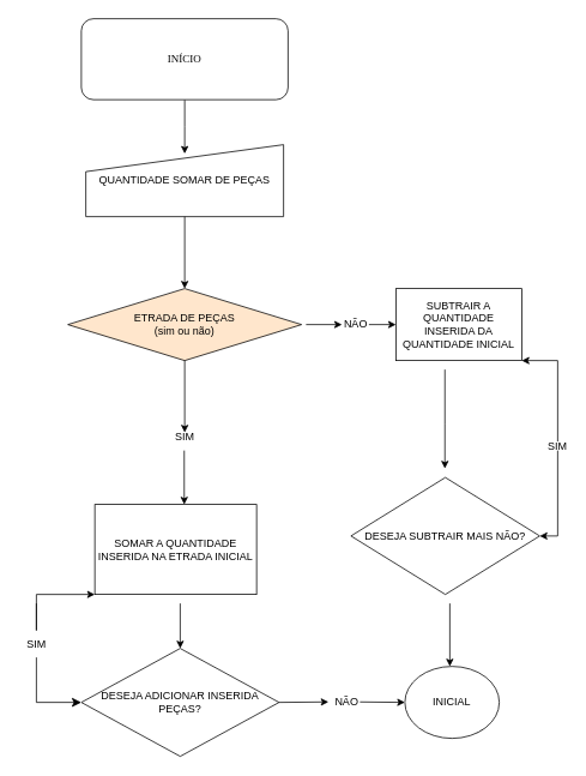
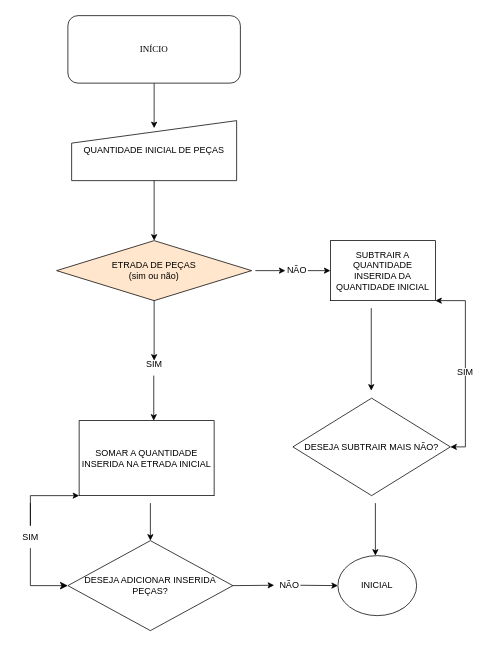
  <mxCell id="0" />
  <mxCell id="1" parent="0" />
  <mxCell id="2" value="" style="edgeStyle=orthogonalEdgeStyle;rounded=0;orthogonalLoop=1;jettySize=auto;html=1;" edge="1" parent="1" source="3"><mxGeometry relative="1" as="geometry"><mxPoint x="205" y="170" as="targetPoint" /></mxGeometry></mxCell>
  <mxCell id="3" value="&lt;font face=&quot;Times New Roman&quot;&gt;&lt;font style=&quot;vertical-align: inherit;&quot;&gt;&lt;font style=&quot;vertical-align: inherit;&quot;&gt;INÍCIO&lt;/font&gt;&lt;/font&gt;&lt;/font&gt;" style="whiteSpace=wrap;html=1;rounded=1;" vertex="1" parent="1"><mxGeometry x="90" y="20" width="230" height="90" as="geometry" /></mxCell>
- <mxCell id="4" value="&lt;font style=&quot;vertical-align: inherit;&quot;&gt;&lt;font style=&quot;vertical-align: inherit;&quot;&gt;QUANTIDADE SOMAR DE PEÇAS&lt;/font&gt;&lt;/font&gt;" style="shape=manualInput;whiteSpace=wrap;html=1;fillColor=none;" vertex="1" parent="1"><mxGeometry x="95" y="160" width="220" height="80" as="geometry" /></mxCell>
+ <mxCell id="4" value="&lt;font style=&quot;vertical-align: inherit;&quot;&gt;&lt;font style=&quot;vertical-align: inherit;&quot;&gt;QUANTIDADE INICIAL DE PEÇAS&lt;/font&gt;&lt;/font&gt;" style="shape=manualInput;whiteSpace=wrap;html=1;fillColor=none;" vertex="1" parent="1"><mxGeometry x="95" y="160" width="220" height="80" as="geometry" /></mxCell>
  <mxCell id="5" value="" style="edgeStyle=none;orthogonalLoop=1;jettySize=auto;html=1;rounded=0;exitX=0.5;exitY=1;exitDx=0;exitDy=0;" edge="1" parent="1" source="4"><mxGeometry width="100" relative="1" as="geometry"><mxPoint x="200" y="260" as="sourcePoint" /><mxPoint x="205" y="320" as="targetPoint" /><Array as="points" /></mxGeometry></mxCell>
  <mxCell id="6" value="&lt;font style=&quot;vertical-align: inherit;&quot;&gt;&lt;font style=&quot;vertical-align: inherit;&quot;&gt;&lt;font style=&quot;vertical-align: inherit;&quot;&gt;&lt;font style=&quot;vertical-align: inherit;&quot;&gt;ETRADA DE PEÇAS &lt;br&gt;(sim ou não)&lt;/font&gt;&lt;/font&gt;&lt;/font&gt;&lt;/font&gt;" style="rhombus;whiteSpace=wrap;html=1;fillColor=#ffe6cc;" vertex="1" parent="1"><mxGeometry x="75" y="320" width="260" height="80" as="geometry" /></mxCell>
  <mxCell id="7" value="" style="edgeStyle=none;orthogonalLoop=1;jettySize=auto;html=1;rounded=0;exitX=0.5;exitY=1;exitDx=0;exitDy=0;" edge="1" parent="1" source="6"><mxGeometry width="80" relative="1" as="geometry"><mxPoint x="210" y="410" as="sourcePoint" /><mxPoint x="205" y="480" as="targetPoint" /><Array as="points" /></mxGeometry></mxCell>
  <mxCell id="8" value="&lt;font style=&quot;vertical-align: inherit;&quot;&gt;&lt;font style=&quot;vertical-align: inherit;&quot;&gt;&lt;font style=&quot;vertical-align: inherit;&quot;&gt;&lt;font style=&quot;vertical-align: inherit;&quot;&gt;&lt;font style=&quot;vertical-align: inherit;&quot;&gt;&lt;font style=&quot;vertical-align: inherit;&quot;&gt;&lt;font style=&quot;vertical-align: inherit;&quot;&gt;&lt;font style=&quot;vertical-align: inherit;&quot;&gt;SIM&lt;/font&gt;&lt;/font&gt;&lt;/font&gt;&lt;/font&gt;&lt;/font&gt;&lt;/font&gt;&lt;/font&gt;&lt;/font&gt;" style="text;html=1;align=center;verticalAlign=middle;resizable=0;points=[];autosize=1;strokeColor=none;fillColor=none;" vertex="1" parent="1"><mxGeometry x="185" y="470" width="40" height="30" as="geometry" /></mxCell>
  <mxCell id="9" value="" style="edgeStyle=none;orthogonalLoop=1;jettySize=auto;html=1;rounded=0;" edge="1" parent="1"><mxGeometry width="80" relative="1" as="geometry"><mxPoint x="204.5" y="500" as="sourcePoint" /><mxPoint x="204.5" y="560" as="targetPoint" /><Array as="points" /></mxGeometry></mxCell>
  <mxCell id="10" value="&lt;font style=&quot;vertical-align: inherit;&quot;&gt;&lt;font style=&quot;vertical-align: inherit;&quot;&gt;&lt;font style=&quot;vertical-align: inherit;&quot;&gt;&lt;font style=&quot;vertical-align: inherit;&quot;&gt;SOMAR A QUANTIDADE INSERIDA NA ETRADA INICIAL&lt;/font&gt;&lt;/font&gt;&lt;/font&gt;&lt;/font&gt;" style="rounded=0;whiteSpace=wrap;html=1;" vertex="1" parent="1"><mxGeometry x="105" y="560" width="180" height="100" as="geometry" /></mxCell>
  <mxCell id="11" value="" style="edgeStyle=none;orthogonalLoop=1;jettySize=auto;html=1;rounded=0;" edge="1" parent="1"><mxGeometry width="80" relative="1" as="geometry"><mxPoint x="200" y="670" as="sourcePoint" /><mxPoint x="200" y="720" as="targetPoint" /><Array as="points" /></mxGeometry></mxCell>
  <mxCell id="12" value="&lt;font style=&quot;vertical-align: inherit;&quot;&gt;&lt;font style=&quot;vertical-align: inherit;&quot;&gt;DESEJA ADICIONAR INSERIDA PEÇAS?&lt;/font&gt;&lt;/font&gt;" style="rhombus;whiteSpace=wrap;html=1;" vertex="1" parent="1"><mxGeometry x="90" y="720" width="220" height="120" as="geometry" /></mxCell>
  <mxCell id="13" value="" style="edgeStyle=none;orthogonalLoop=1;jettySize=auto;html=1;rounded=0;exitX=1;exitY=0.5;exitDx=0;exitDy=0;" edge="1" parent="1" source="12"><mxGeometry width="80" relative="1" as="geometry"><mxPoint x="320" y="780" as="sourcePoint" /><mxPoint x="365" y="779.5" as="targetPoint" /><Array as="points" /></mxGeometry></mxCell>
  <mxCell id="14" value="&lt;font style=&quot;vertical-align: inherit;&quot;&gt;&lt;font style=&quot;vertical-align: inherit;&quot;&gt;&lt;font style=&quot;vertical-align: inherit;&quot;&gt;&lt;font style=&quot;vertical-align: inherit;&quot;&gt;&lt;font style=&quot;vertical-align: inherit;&quot;&gt;&lt;font style=&quot;vertical-align: inherit;&quot;&gt;&lt;font style=&quot;vertical-align: inherit;&quot;&gt;&lt;font style=&quot;vertical-align: inherit;&quot;&gt;&lt;font style=&quot;vertical-align: inherit;&quot;&gt;&lt;font style=&quot;vertical-align: inherit;&quot;&gt;&lt;font style=&quot;vertical-align: inherit;&quot;&gt;&lt;font style=&quot;vertical-align: inherit;&quot;&gt;&lt;font style=&quot;vertical-align: inherit;&quot;&gt;&lt;font style=&quot;vertical-align: inherit;&quot;&gt;NÃO&lt;/font&gt;&lt;/font&gt;&lt;/font&gt;&lt;/font&gt;&lt;/font&gt;&lt;/font&gt;&lt;/font&gt;&lt;/font&gt;&lt;/font&gt;&lt;/font&gt;&lt;/font&gt;&lt;/font&gt;&lt;/font&gt;&lt;/font&gt;" style="text;html=1;align=center;verticalAlign=middle;resizable=0;points=[];autosize=1;strokeColor=none;fillColor=none;" vertex="1" parent="1"><mxGeometry x="360" y="765" width="50" height="30" as="geometry" /></mxCell>
  <mxCell id="15" value="" style="edgeStyle=none;orthogonalLoop=1;jettySize=auto;html=1;rounded=0;" edge="1" parent="1"><mxGeometry width="80" relative="1" as="geometry"><mxPoint x="340" y="360" as="sourcePoint" /><mxPoint x="380" y="360" as="targetPoint" /><Array as="points" /></mxGeometry></mxCell>
  <mxCell id="16" value="&lt;font style=&quot;vertical-align: inherit;&quot;&gt;&lt;font style=&quot;vertical-align: inherit;&quot;&gt;&lt;font style=&quot;vertical-align: inherit;&quot;&gt;&lt;font style=&quot;vertical-align: inherit;&quot;&gt;NÃO&lt;/font&gt;&lt;/font&gt;&lt;/font&gt;&lt;/font&gt;" style="text;html=1;align=center;verticalAlign=middle;resizable=0;points=[];autosize=1;strokeColor=none;fillColor=none;" vertex="1" parent="1"><mxGeometry x="370" y="345" width="50" height="30" as="geometry" /></mxCell>
  <mxCell id="17" value="" style="edgeStyle=none;orthogonalLoop=1;jettySize=auto;html=1;rounded=0;" edge="1" parent="1"><mxGeometry width="80" relative="1" as="geometry"><mxPoint x="410" y="360" as="sourcePoint" /><mxPoint x="440" y="360" as="targetPoint" /><Array as="points" /></mxGeometry></mxCell>
  <mxCell id="18" value="&lt;font style=&quot;vertical-align: inherit;&quot;&gt;&lt;font style=&quot;vertical-align: inherit;&quot;&gt;SUBTRAIR A QUANTIDADE INSERIDA DA QUANTIDADE INICIAL&lt;/font&gt;&lt;/font&gt;" style="whiteSpace=wrap;html=1;" vertex="1" parent="1"><mxGeometry x="440" y="320" width="140" height="80" as="geometry" /></mxCell>
  <mxCell id="19" value="" style="edgeStyle=none;orthogonalLoop=1;jettySize=auto;html=1;rounded=0;entryX=0;entryY=0.5;entryDx=0;entryDy=0;" edge="1" parent="1" target="29"><mxGeometry width="80" relative="1" as="geometry"><mxPoint x="400" y="779.5" as="sourcePoint" /><mxPoint x="420" y="779.5" as="targetPoint" /><Array as="points" /></mxGeometry></mxCell>
  <mxCell id="20" value="" style="edgeStyle=none;orthogonalLoop=1;jettySize=auto;html=1;rounded=0;" edge="1" parent="1"><mxGeometry width="100" relative="1" as="geometry"><mxPoint x="494.5" y="410" as="sourcePoint" /><mxPoint x="494.5" y="520" as="targetPoint" /><Array as="points"><mxPoint x="494.5" y="470" /></Array></mxGeometry></mxCell>
  <mxCell id="21" value="&lt;font style=&quot;vertical-align: inherit;&quot;&gt;&lt;font style=&quot;vertical-align: inherit;&quot;&gt;&lt;font style=&quot;vertical-align: inherit;&quot;&gt;&lt;font style=&quot;vertical-align: inherit;&quot;&gt;DESEJA SUBTRAIR MAIS NÃO?&lt;/font&gt;&lt;/font&gt;&lt;/font&gt;&lt;/font&gt;" style="rhombus;whiteSpace=wrap;html=1;" vertex="1" parent="1"><mxGeometry x="390" y="530" width="210" height="130" as="geometry" /></mxCell>
  <mxCell id="22" value="" style="edgeStyle=orthogonalEdgeStyle;rounded=0;orthogonalLoop=1;jettySize=auto;html=1;entryX=1;entryY=1;entryDx=0;entryDy=0;" edge="1" parent="1" source="23" target="18"><mxGeometry relative="1" as="geometry"><mxPoint x="590" y="400" as="targetPoint" /><Array as="points"><mxPoint x="620" y="400" /></Array></mxGeometry></mxCell>
  <mxCell id="23" value="&lt;font style=&quot;vertical-align: inherit;&quot;&gt;&lt;font style=&quot;vertical-align: inherit;&quot;&gt;&lt;font style=&quot;vertical-align: inherit;&quot;&gt;&lt;font style=&quot;vertical-align: inherit;&quot;&gt;SIM&lt;/font&gt;&lt;/font&gt;&lt;/font&gt;&lt;/font&gt;" style="text;strokeColor=none;align=center;fillColor=none;html=1;verticalAlign=middle;whiteSpace=wrap;rounded=0;" vertex="1" parent="1"><mxGeometry x="610" y="490" width="20" height="10" as="geometry" /></mxCell>
  <mxCell id="24" value="" style="edgeStyle=orthogonalEdgeStyle;orthogonalLoop=1;jettySize=auto;html=1;rounded=0;entryX=1;entryY=0.5;entryDx=0;entryDy=0;exitX=0.5;exitY=1;exitDx=0;exitDy=0;" edge="1" parent="1" source="23" target="21"><mxGeometry width="80" relative="1" as="geometry"><mxPoint x="620" y="520" as="sourcePoint" /><mxPoint x="610" y="600" as="targetPoint" /><Array as="points"><mxPoint x="620" y="595" /></Array></mxGeometry></mxCell>
  <mxCell id="25" value="" style="edgeStyle=none;orthogonalLoop=1;jettySize=auto;html=1;rounded=0;" edge="1" parent="1"><mxGeometry width="100" relative="1" as="geometry"><mxPoint x="500" y="670" as="sourcePoint" /><mxPoint x="500" y="740" as="targetPoint" /><Array as="points" /></mxGeometry></mxCell>
  <mxCell id="26" value="" style="ellipse;whiteSpace=wrap;html=1;" vertex="1" parent="1"><mxGeometry x="290" y="610" height="10" as="geometry" /></mxCell>
  <mxCell id="27" value="" style="edgeStyle=orthogonalEdgeStyle;rounded=0;orthogonalLoop=1;jettySize=auto;html=1;" edge="1" parent="1" source="28" target="29"><mxGeometry relative="1" as="geometry" /></mxCell>
  <mxCell id="28" value="" style="ellipse;whiteSpace=wrap;html=1;" vertex="1" parent="1"><mxGeometry x="430" y="810" width="190" as="geometry" /></mxCell>
  <mxCell id="29" value="INICIAL" style="ellipse;whiteSpace=wrap;html=1;" vertex="1" parent="1"><mxGeometry x="450" y="740" width="105" height="80" as="geometry" /></mxCell>
  <mxCell id="30" value="SIM" style="text;html=1;align=center;verticalAlign=middle;resizable=0;points=[];autosize=1;strokeColor=none;fillColor=none;" vertex="1" parent="1"><mxGeometry x="20" y="700" width="40" height="30" as="geometry" /></mxCell>
  <mxCell id="31" value="" style="edgeStyle=segmentEdgeStyle;endArrow=classic;html=1;curved=0;rounded=0;endSize=8;startSize=8;sourcePerimeterSpacing=0;targetPerimeterSpacing=0;" edge="1" parent="1"><mxGeometry width="100" relative="1" as="geometry"><mxPoint x="40" y="730" as="sourcePoint" /><mxPoint x="90" y="780" as="targetPoint" /><Array as="points"><mxPoint x="40" y="780" /></Array></mxGeometry></mxCell>
  <mxCell id="32" value="" style="edgeStyle=none;orthogonalLoop=1;jettySize=auto;html=1;rounded=0;entryX=0;entryY=1;entryDx=0;entryDy=0;" edge="1" parent="1" target="10"><mxGeometry width="80" relative="1" as="geometry"><mxPoint x="40" y="670" as="sourcePoint" /><mxPoint x="100" y="660" as="targetPoint" /><Array as="points"><mxPoint x="40" y="700" /><mxPoint x="40" y="660" /></Array></mxGeometry></mxCell>
